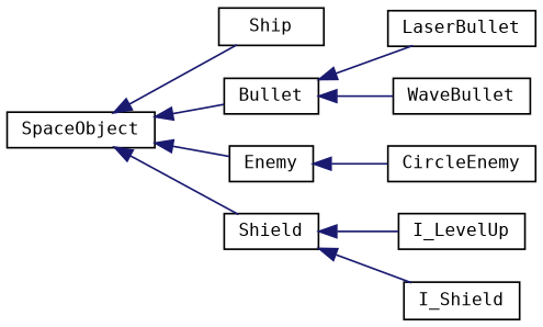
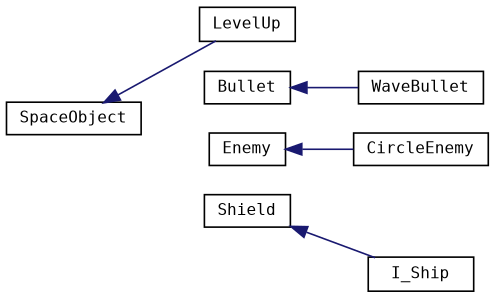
  digraph {
    fontname="DejaVu Sans Mono"
    rankdir=LR
    node [color=black fillcolor=white fontname="DejaVu Sans Mono" fontsize=10 shape=record style=filled]
    edge [color=midnightblue dir=back fontname="DejaVu Sans Mono" fontsize=10 labelfontname=Helvetica labelfontsize=10 style=solid]
-   n1 [height=0.2 label=Ship width=0.4]
+   n1 [height=0.2 label=LevelUp width=0.4]
    n2 [height=0.2 label=SpaceObject width=0.4]
    n3 [height=0.2 label=Bullet width=0.4]
    n4 [height=0.2 label=Enemy width=0.4]
    n5 [height=0.2 label=Shield width=0.4]
-   n6 [height=0.2 label=LaserBullet width=0.4]
    n7 [height=0.2 label=WaveBullet width=0.4]
    n8 [height=0.2 label=CircleEnemy width=0.4]
-   n9 [height=0.2 label=I_LevelUp width=0.4]
-   n10 [height=0.2 label=I_Shield width=0.4]
+   n10 [height=0.2 label=I_Ship width=0.4]
    n2 -> n1
-   n2 -> n3
-   n2 -> n4
-   n2 -> n5
-   n3 -> n6
    n3 -> n7
    n4 -> n8
-   n5 -> n9
    n5 -> n10
  }
